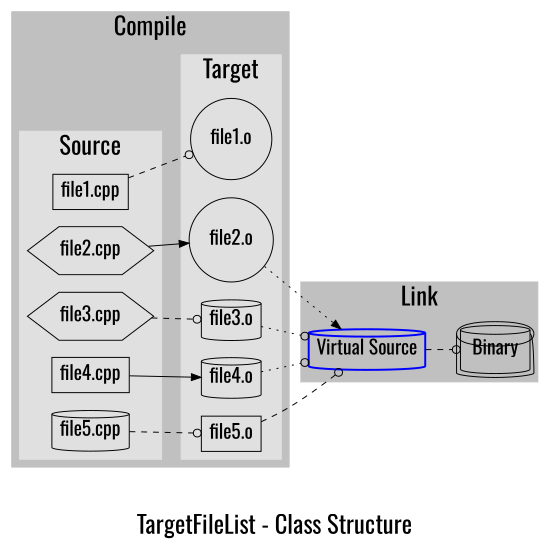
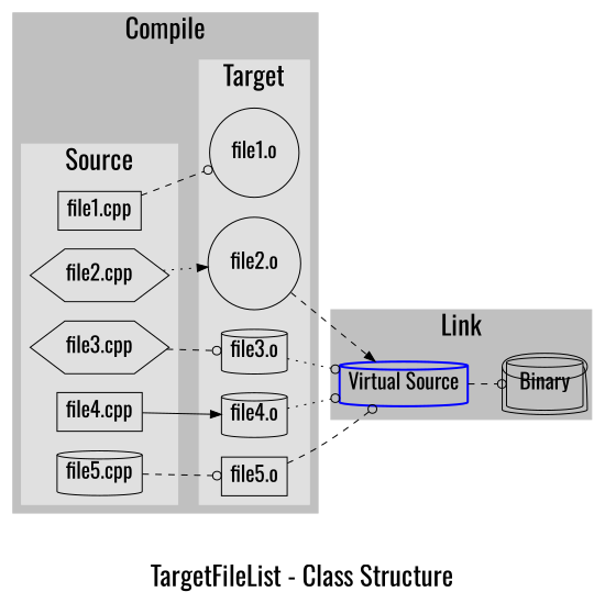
  digraph {
    fontname=Oswald
    fontsize=25
    label="TargetFileList - Class Structure"
    rankdir=LR
    node [fontname=Oswald fontsize=20 shape=cylinder]
    edge [arrowhead=odot fontname=Oswald style=dashed]
    "file1.cpp" [shape=box]
    "file2.cpp" [shape=hexagon]
    "file3.cpp" [shape=hexagon]
    "file4.cpp" [shape=box]
    "file5.cpp"
    "file1.o" [shape=circle]
    "file2.o" [shape=circle]
    "file3.o"
    "file4.o"
    "file5.o" [shape=box]
    "Virtual Source" [color=blue sides=4 skew=0.1 style=bold]
    Binary [peripheries=2 sides=5]
    subgraph cluster_1 {
      color="#c0c0c0"
      label=Compile
      style=filled
      subgraph cluster_2 {
        color="#e0e0e0"
        label=Source
        style=filled
        "file1.cpp"
        "file2.cpp"
        "file3.cpp"
        "file4.cpp"
        "file5.cpp"
      }
      subgraph cluster_3 {
        color="#e0e0e0"
        label=Target
        style=filled
        "file1.o"
        "file2.o"
        "file3.o"
        "file4.o"
        "file5.o"
      }
    }
    subgraph cluster_4 {
      color="#c0c0c0"
      label=Link
      style=filled
      "Virtual Source"
      Binary
    }
    "file1.cpp" -> "file1.o"
-   "file2.cpp" -> "file2.o" [arrowhead=normal style=solid]
+   "file2.cpp" -> "file2.o" [arrowhead=normal style=dotted]
    "file3.cpp" -> "file3.o"
    "file4.cpp" -> "file4.o" [arrowhead=normal style=solid]
    "file5.cpp" -> "file5.o"
-   "file2.o" -> "Virtual Source" [arrowhead=normal style=dotted]
+   "file2.o" -> "Virtual Source" [arrowhead=normal]
    "file3.o" -> "Virtual Source" [style=dotted]
    "file4.o" -> "Virtual Source" [style=dotted]
    "file5.o" -> "Virtual Source"
    "Virtual Source" -> Binary
  }
